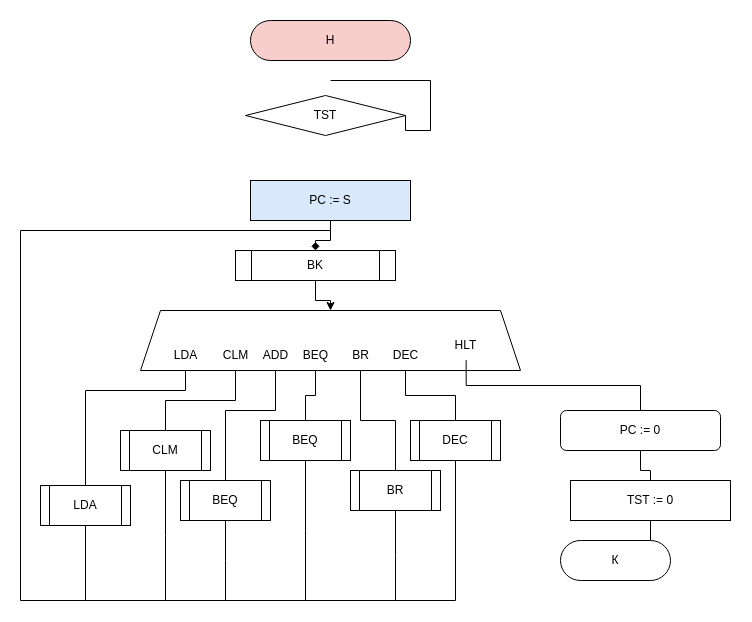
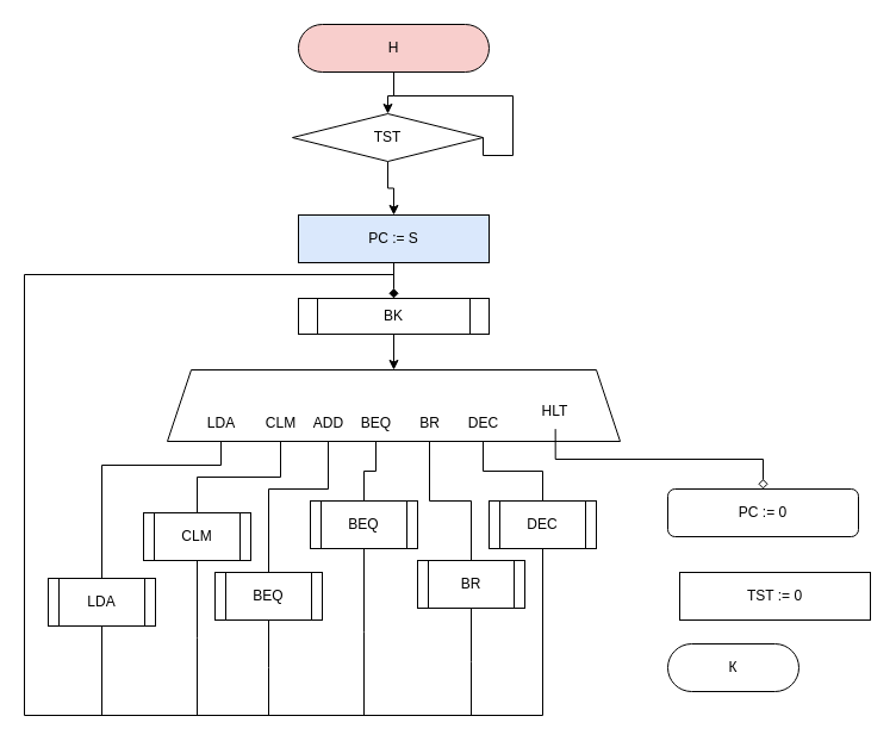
  <mxCell id="0" />
  <mxCell id="1" parent="0" />
+ <mxCell id="2" value="" style="edgeStyle=orthogonalEdgeStyle;rounded=0;orthogonalLoop=1;jettySize=auto;html=1;" edge="1" parent="1" source="3" target="6"><mxGeometry relative="1" as="geometry" /></mxCell>
  <mxCell id="3" value="Н" style="rounded=1;whiteSpace=wrap;html=1;arcSize=50;fillColor=#f8cecc;" vertex="1" parent="1"><mxGeometry x="250" y="20" width="160" height="40" as="geometry" /></mxCell>
  <mxCell id="4" value="" style="edgeStyle=orthogonalEdgeStyle;rounded=0;orthogonalLoop=1;jettySize=auto;html=1;exitX=1;exitY=0.5;exitDx=0;exitDy=0;endArrow=none;endFill=0;" edge="1" parent="1" source="6"><mxGeometry relative="1" as="geometry"><mxPoint x="330" y="80" as="targetPoint" /><Array as="points"><mxPoint x="430" y="130" /><mxPoint x="430" y="80" /></Array></mxGeometry></mxCell>
+ <mxCell id="5" value="" style="edgeStyle=orthogonalEdgeStyle;rounded=0;orthogonalLoop=1;jettySize=auto;html=1;endArrow=classic;endFill=1;" edge="1" parent="1" source="6" target="8"><mxGeometry relative="1" as="geometry" /></mxCell>
  <mxCell id="6" value="TST" style="rhombus;whiteSpace=wrap;html=1;rounded=0;" vertex="1" parent="1"><mxGeometry x="245" y="95" width="160" height="40" as="geometry" /></mxCell>
  <mxCell id="7" value="" style="edgeStyle=orthogonalEdgeStyle;rounded=0;orthogonalLoop=1;jettySize=auto;html=1;endArrow=diamond;endFill=1;" edge="1" parent="1" source="8" target="10"><mxGeometry relative="1" as="geometry" /></mxCell>
  <mxCell id="8" value="PC := S" style="rounded=0;whiteSpace=wrap;html=1;fillColor=#dae8fc;" vertex="1" parent="1"><mxGeometry x="250" y="180" width="160" height="40" as="geometry" /></mxCell>
  <mxCell id="9" value="" style="edgeStyle=orthogonalEdgeStyle;rounded=0;orthogonalLoop=1;jettySize=auto;html=1;endArrow=classic;endFill=1;" edge="1" parent="1" source="10" target="11"><mxGeometry relative="1" as="geometry" /></mxCell>
- <mxCell id="10" value="&lt;font style=&quot;font-size: 12px&quot;&gt;BK&lt;/font&gt;" style="shape=process;whiteSpace=wrap;html=1;backgroundOutline=1;rounded=0;shadow=0;strokeWidth=1;fillColor=#ffffff;" vertex="1" parent="1"><mxGeometry x="235" y="250" width="160" height="30" as="geometry" /></mxCell>
+ <mxCell id="10" value="&lt;font style=&quot;font-size: 12px&quot;&gt;BK&lt;/font&gt;" style="shape=process;whiteSpace=wrap;html=1;backgroundOutline=1;rounded=0;shadow=0;strokeWidth=1;fillColor=#ffffff;" vertex="1" parent="1"><mxGeometry x="250" y="250" width="160" height="30" as="geometry" /></mxCell>
  <mxCell id="11" value="" style="shape=trapezoid;perimeter=trapezoidPerimeter;whiteSpace=wrap;html=1;fixedSize=1;strokeWidth=1;" vertex="1" parent="1"><mxGeometry x="140" y="310" width="380" height="60" as="geometry" /></mxCell>
  <mxCell id="12" value="" style="edgeStyle=orthogonalEdgeStyle;rounded=0;orthogonalLoop=1;jettySize=auto;html=1;endArrow=none;endFill=0;entryX=0.5;entryY=0;entryDx=0;entryDy=0;" edge="1" parent="1" source="13" target="42"><mxGeometry relative="1" as="geometry"><Array as="points"><mxPoint x="185" y="390" /><mxPoint x="85" y="390" /></Array></mxGeometry></mxCell>
  <mxCell id="13" value="LDA" style="text;html=1;align=center;verticalAlign=middle;resizable=0;points=[];autosize=1;strokeColor=none;fillColor=none;" vertex="1" parent="1"><mxGeometry x="160" y="340" width="50" height="30" as="geometry" /></mxCell>
  <mxCell id="14" value="" style="edgeStyle=orthogonalEdgeStyle;rounded=0;orthogonalLoop=1;jettySize=auto;html=1;endArrow=none;endFill=0;" edge="1" parent="1" source="15" target="40"><mxGeometry relative="1" as="geometry" /></mxCell>
  <mxCell id="15" value="CLM" style="text;html=1;align=center;verticalAlign=middle;resizable=0;points=[];autosize=1;strokeColor=none;fillColor=none;" vertex="1" parent="1"><mxGeometry x="210" y="340" width="50" height="30" as="geometry" /></mxCell>
  <mxCell id="16" value="" style="edgeStyle=orthogonalEdgeStyle;rounded=0;orthogonalLoop=1;jettySize=auto;html=1;endArrow=none;endFill=0;" edge="1" parent="1" source="17" target="38"><mxGeometry relative="1" as="geometry"><Array as="points"><mxPoint x="275" y="410" /><mxPoint x="225" y="410" /></Array></mxGeometry></mxCell>
  <mxCell id="17" value="ADD" style="text;html=1;align=center;verticalAlign=middle;resizable=0;points=[];autosize=1;strokeColor=none;fillColor=none;" vertex="1" parent="1"><mxGeometry x="250" y="340" width="50" height="30" as="geometry" /></mxCell>
  <mxCell id="18" value="" style="edgeStyle=orthogonalEdgeStyle;rounded=0;orthogonalLoop=1;jettySize=auto;html=1;endArrow=none;endFill=0;" edge="1" parent="1" source="19" target="36"><mxGeometry relative="1" as="geometry" /></mxCell>
  <mxCell id="19" value="BEQ" style="text;html=1;align=center;verticalAlign=middle;resizable=0;points=[];autosize=1;strokeColor=none;fillColor=none;" vertex="1" parent="1"><mxGeometry x="290" y="340" width="50" height="30" as="geometry" /></mxCell>
  <mxCell id="20" value="" style="edgeStyle=orthogonalEdgeStyle;rounded=0;orthogonalLoop=1;jettySize=auto;html=1;endArrow=none;endFill=0;" edge="1" parent="1" source="21" target="34"><mxGeometry relative="1" as="geometry" /></mxCell>
  <mxCell id="21" value="BR" style="text;html=1;align=center;verticalAlign=middle;resizable=0;points=[];autosize=1;strokeColor=none;fillColor=none;" vertex="1" parent="1"><mxGeometry x="340" y="340" width="40" height="30" as="geometry" /></mxCell>
  <mxCell id="22" value="" style="edgeStyle=orthogonalEdgeStyle;rounded=0;orthogonalLoop=1;jettySize=auto;html=1;endArrow=none;endFill=0;" edge="1" parent="1" source="23" target="32"><mxGeometry relative="1" as="geometry" /></mxCell>
  <mxCell id="23" value="DEC" style="text;html=1;align=center;verticalAlign=middle;resizable=0;points=[];autosize=1;strokeColor=none;fillColor=none;" vertex="1" parent="1"><mxGeometry x="380" y="340" width="50" height="30" as="geometry" /></mxCell>
- <mxCell id="24" value="" style="edgeStyle=orthogonalEdgeStyle;rounded=0;orthogonalLoop=1;jettySize=auto;html=1;endArrow=none;endFill=0;exitX=0.513;exitY=0.988;exitDx=0;exitDy=0;exitPerimeter=0;" edge="1" parent="1" source="25" target="27"><mxGeometry relative="1" as="geometry"><mxPoint x="460" y="380" as="sourcePoint" /></mxGeometry></mxCell>
+ <mxCell id="24" value="" style="edgeStyle=orthogonalEdgeStyle;rounded=0;orthogonalLoop=1;jettySize=auto;html=1;endArrow=diamond;endFill=0;exitX=0.513;exitY=0.988;exitDx=0;exitDy=0;exitPerimeter=0;" edge="1" parent="1" source="25" target="27"><mxGeometry relative="1" as="geometry"><mxPoint x="460" y="380" as="sourcePoint" /></mxGeometry></mxCell>
  <mxCell id="25" value="HLT" style="text;html=1;align=center;verticalAlign=middle;resizable=0;points=[];autosize=1;strokeColor=none;fillColor=none;" vertex="1" parent="1"><mxGeometry x="440" y="330" width="50" height="30" as="geometry" /></mxCell>
- <mxCell id="26" value="" style="edgeStyle=orthogonalEdgeStyle;rounded=0;orthogonalLoop=1;jettySize=auto;html=1;endArrow=none;endFill=0;" edge="1" parent="1" source="27" target="29"><mxGeometry relative="1" as="geometry" /></mxCell>
  <mxCell id="27" value="PC :=&amp;nbsp;0" style="whiteSpace=wrap;html=1;rounded=1;" vertex="1" parent="1"><mxGeometry x="560" y="410" width="160" height="40" as="geometry" /></mxCell>
- <mxCell id="28" value="" style="edgeStyle=orthogonalEdgeStyle;rounded=0;orthogonalLoop=1;jettySize=auto;html=1;endArrow=none;endFill=0;" edge="1" parent="1" source="29" target="30"><mxGeometry relative="1" as="geometry" /></mxCell>
  <mxCell id="29" value="TST :=&amp;nbsp;0" style="rounded=0;whiteSpace=wrap;html=1;" vertex="1" parent="1"><mxGeometry x="570" y="480" width="160" height="40" as="geometry" /></mxCell>
  <mxCell id="30" value="К" style="rounded=1;whiteSpace=wrap;html=1;arcSize=50;" vertex="1" parent="1"><mxGeometry x="560" y="540" width="110" height="40" as="geometry" /></mxCell>
  <mxCell id="31" value="" style="edgeStyle=orthogonalEdgeStyle;rounded=0;orthogonalLoop=1;jettySize=auto;html=1;endArrow=none;endFill=0;" edge="1" parent="1" source="32"><mxGeometry relative="1" as="geometry"><mxPoint x="330" y="230" as="targetPoint" /><Array as="points"><mxPoint x="455" y="600" /><mxPoint x="20" y="600" /><mxPoint x="20" y="230" /></Array></mxGeometry></mxCell>
  <mxCell id="32" value="&lt;font style=&quot;font-size: 12px&quot;&gt;DEC&lt;/font&gt;" style="shape=process;whiteSpace=wrap;html=1;backgroundOutline=1;rounded=0;shadow=0;strokeWidth=1;fillColor=#ffffff;" vertex="1" parent="1"><mxGeometry x="410" y="420" width="90" height="40" as="geometry" /></mxCell>
  <mxCell id="33" value="" style="edgeStyle=orthogonalEdgeStyle;rounded=0;orthogonalLoop=1;jettySize=auto;html=1;endArrow=none;endFill=0;" edge="1" parent="1" source="34"><mxGeometry relative="1" as="geometry"><mxPoint x="395" y="600" as="targetPoint" /></mxGeometry></mxCell>
  <mxCell id="34" value="&lt;font style=&quot;font-size: 12px&quot;&gt;BR&lt;/font&gt;" style="shape=process;whiteSpace=wrap;html=1;backgroundOutline=1;rounded=0;shadow=0;strokeWidth=1;fillColor=#ffffff;" vertex="1" parent="1"><mxGeometry x="350" y="470" width="90" height="40" as="geometry" /></mxCell>
  <mxCell id="35" value="" style="edgeStyle=orthogonalEdgeStyle;rounded=0;orthogonalLoop=1;jettySize=auto;html=1;endArrow=none;endFill=0;" edge="1" parent="1" source="36"><mxGeometry relative="1" as="geometry"><mxPoint x="305" y="600" as="targetPoint" /></mxGeometry></mxCell>
  <mxCell id="36" value="&lt;font style=&quot;font-size: 12px&quot;&gt;BEQ&lt;/font&gt;" style="shape=process;whiteSpace=wrap;html=1;backgroundOutline=1;rounded=0;shadow=0;strokeWidth=1;fillColor=#ffffff;" vertex="1" parent="1"><mxGeometry x="260" y="420" width="90" height="40" as="geometry" /></mxCell>
  <mxCell id="37" value="" style="edgeStyle=orthogonalEdgeStyle;rounded=0;orthogonalLoop=1;jettySize=auto;html=1;endArrow=none;endFill=0;" edge="1" parent="1" source="38"><mxGeometry relative="1" as="geometry"><mxPoint x="225" y="600" as="targetPoint" /></mxGeometry></mxCell>
  <mxCell id="38" value="&lt;font style=&quot;font-size: 12px&quot;&gt;BEQ&lt;/font&gt;" style="shape=process;whiteSpace=wrap;html=1;backgroundOutline=1;rounded=0;shadow=0;strokeWidth=1;fillColor=#ffffff;" vertex="1" parent="1"><mxGeometry x="180" y="480" width="90" height="40" as="geometry" /></mxCell>
  <mxCell id="39" value="" style="edgeStyle=orthogonalEdgeStyle;rounded=0;orthogonalLoop=1;jettySize=auto;html=1;endArrow=none;endFill=0;" edge="1" parent="1" source="40"><mxGeometry relative="1" as="geometry"><mxPoint x="165" y="600" as="targetPoint" /></mxGeometry></mxCell>
  <mxCell id="40" value="&lt;font style=&quot;font-size: 12px&quot;&gt;CLM&lt;/font&gt;" style="shape=process;whiteSpace=wrap;html=1;backgroundOutline=1;rounded=0;shadow=0;strokeWidth=1;fillColor=#ffffff;" vertex="1" parent="1"><mxGeometry x="120" y="430" width="90" height="40" as="geometry" /></mxCell>
  <mxCell id="41" value="" style="edgeStyle=orthogonalEdgeStyle;rounded=0;orthogonalLoop=1;jettySize=auto;html=1;endArrow=none;endFill=0;" edge="1" parent="1" source="42"><mxGeometry relative="1" as="geometry"><mxPoint x="85" y="600" as="targetPoint" /></mxGeometry></mxCell>
  <mxCell id="42" value="&lt;font style=&quot;font-size: 12px&quot;&gt;LDA&lt;/font&gt;" style="shape=process;whiteSpace=wrap;html=1;backgroundOutline=1;rounded=0;shadow=0;strokeWidth=1;fillColor=#ffffff;" vertex="1" parent="1"><mxGeometry x="40" y="485" width="90" height="40" as="geometry" /></mxCell>
